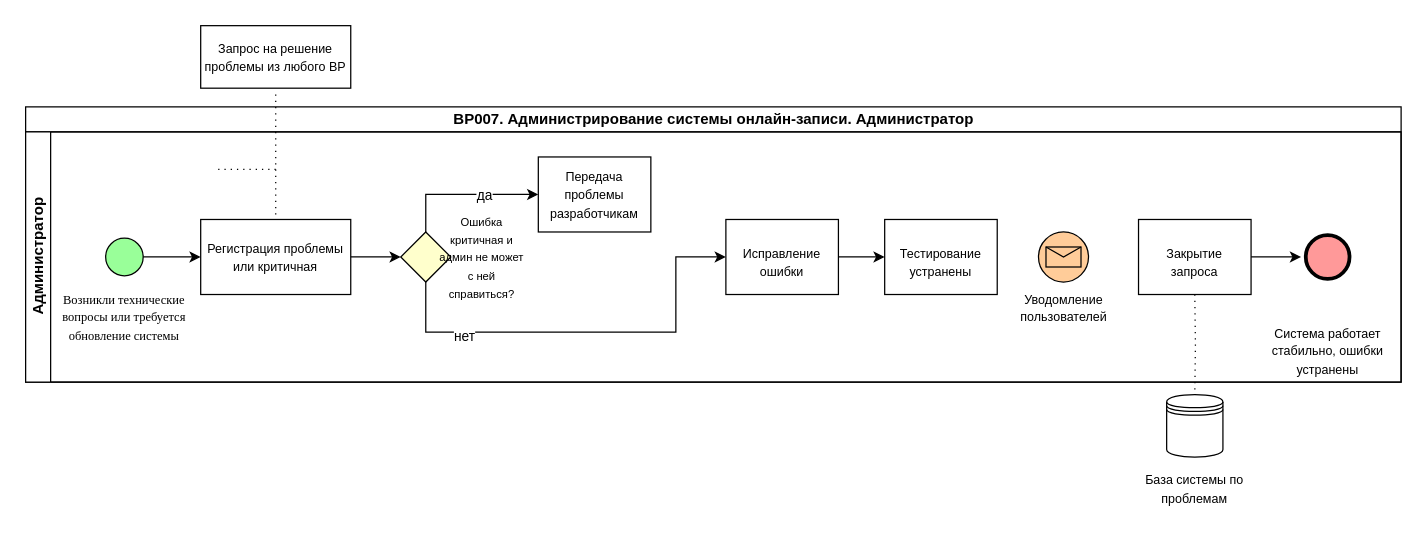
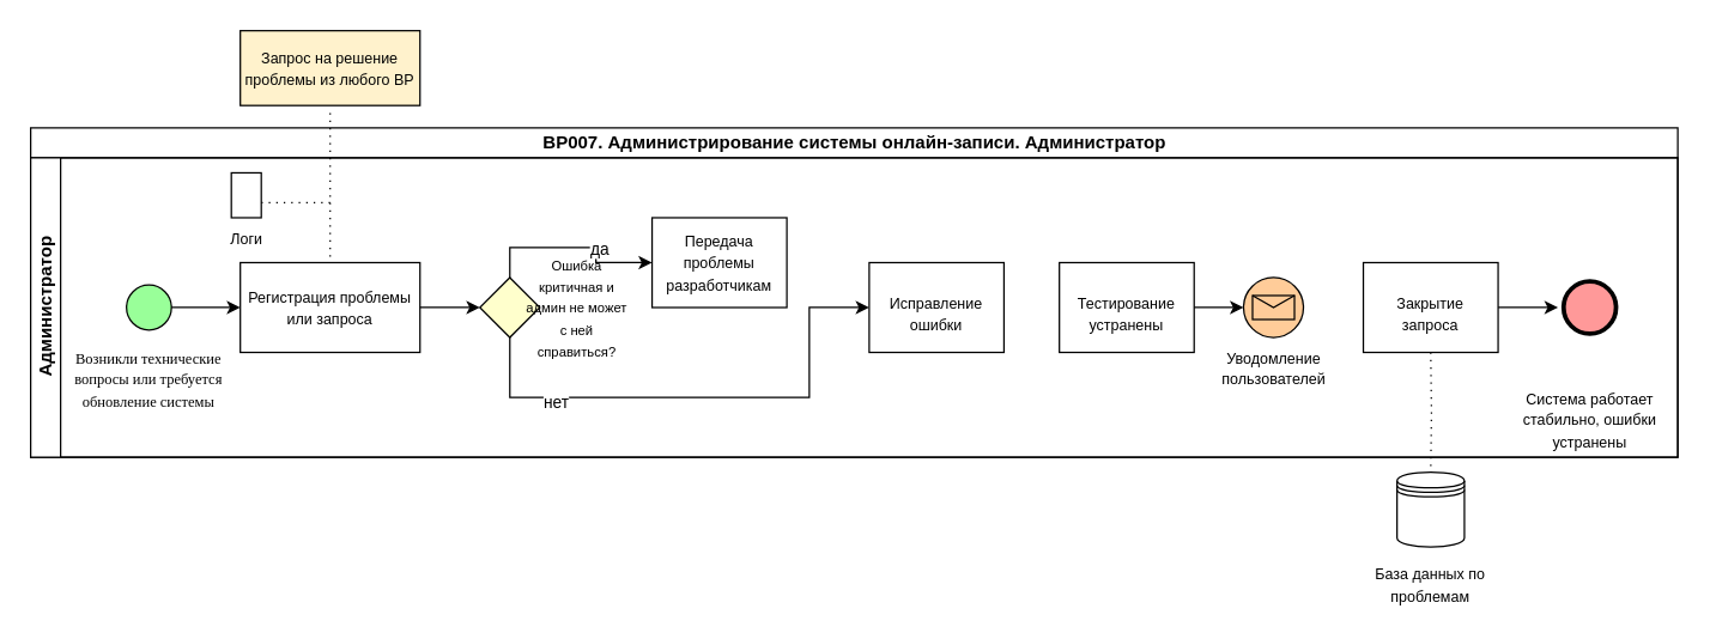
  <mxCell id="0" />
  <mxCell id="1" parent="0" />
  <mxCell id="2" value="BP007.&amp;nbsp;Администрирование системы онлайн-записи. Администратор" style="swimlane;childLayout=stackLayout;resizeParent=1;resizeParentMax=0;horizontal=1;startSize=20;horizontalStack=0;html=1;" vertex="1" parent="1"><mxGeometry x="20" y="85" width="1100" height="220" as="geometry"><mxRectangle x="150" y="40" width="60" height="30" as="alternateBounds" /></mxGeometry></mxCell>
  <mxCell id="3" value="Администратор" style="swimlane;startSize=20;horizontal=0;html=1;" vertex="1" parent="2"><mxGeometry y="20" width="1100" height="200" as="geometry" /></mxCell>
  <mxCell id="4" value="" style="ellipse;whiteSpace=wrap;html=1;aspect=fixed;fillColor=light-dark(#99FF99,var(--ge-dark-color, #121212));" vertex="1" parent="3"><mxGeometry x="64" y="85" width="30" height="30" as="geometry" /></mxCell>
  <mxCell id="5" value="" style="endArrow=classic;html=1;rounded=0;exitX=1;exitY=0.5;exitDx=0;exitDy=0;entryX=0;entryY=0.5;entryDx=0;entryDy=0;entryPerimeter=0;" edge="1" parent="3" source="4" target="7"><mxGeometry width="50" height="50" relative="1" as="geometry"><mxPoint x="324" y="270" as="sourcePoint" /><mxPoint x="134" y="100" as="targetPoint" /></mxGeometry></mxCell>
  <mxCell id="6" value="&lt;font size=&quot;1&quot; face=&quot;Times New Roman&quot;&gt;Возникли технические вопросы или требуется обновление системы&lt;/font&gt;" style="text;html=1;align=center;verticalAlign=middle;whiteSpace=wrap;rounded=0;" vertex="1" parent="3"><mxGeometry x="24" y="130" width="110" height="35" as="geometry" /></mxCell>
- <mxCell id="7" value="&lt;font style=&quot;font-size: 10px;&quot;&gt;Регистрация проблемы или критичная&lt;/font&gt;" style="points=[[0.25,0,0],[0.5,0,0],[0.75,0,0],[1,0.25,0],[1,0.5,0],[1,0.75,0],[0.75,1,0],[0.5,1,0],[0.25,1,0],[0,0.75,0],[0,0.5,0],[0,0.25,0]];shape=mxgraph.bpmn.task2;whiteSpace=wrap;rectStyle=rounded;size=10;html=1;container=1;expand=0;collapsible=0;taskMarker=user;" vertex="1" parent="3"><mxGeometry x="140" y="70" width="120" height="60" as="geometry" /></mxCell>
+ <mxCell id="7" value="&lt;font style=&quot;font-size: 10px;&quot;&gt;Регистрация проблемы или запроса&lt;/font&gt;" style="points=[[0.25,0,0],[0.5,0,0],[0.75,0,0],[1,0.25,0],[1,0.5,0],[1,0.75,0],[0.75,1,0],[0.5,1,0],[0.25,1,0],[0,0.75,0],[0,0.5,0],[0,0.25,0]];shape=mxgraph.bpmn.task2;whiteSpace=wrap;rectStyle=rounded;size=10;html=1;container=1;expand=0;collapsible=0;taskMarker=user;" vertex="1" parent="3"><mxGeometry x="140" y="70" width="120" height="60" as="geometry" /></mxCell>
  <mxCell id="8" style="edgeStyle=orthogonalEdgeStyle;rounded=0;orthogonalLoop=1;jettySize=auto;html=1;exitX=1;exitY=0.5;exitDx=0;exitDy=0;exitPerimeter=0;entryX=0;entryY=0.5;entryDx=0;entryDy=0;entryPerimeter=0;" edge="1" parent="3" source="7"><mxGeometry relative="1" as="geometry"><mxPoint x="300.0" y="100" as="targetPoint" /></mxGeometry></mxCell>
  <mxCell id="9" value="" style="points=[[0.25,0.25,0],[0.5,0,0],[0.75,0.25,0],[1,0.5,0],[0.75,0.75,0],[0.5,1,0],[0.25,0.75,0],[0,0.5,0]];shape=mxgraph.bpmn.gateway2;html=1;verticalLabelPosition=bottom;labelBackgroundColor=#ffffff;verticalAlign=top;align=center;perimeter=rhombusPerimeter;outlineConnect=0;outline=none;symbol=none;fillColor=light-dark(#FFFFCC,var(--ge-dark-color, #121212));" vertex="1" parent="3"><mxGeometry x="300" y="80" width="40" height="40" as="geometry" /></mxCell>
  <mxCell id="10" value="&lt;font style=&quot;font-size: 9px;&quot;&gt;Ошибка критичная и админ не может с ней справиться?&lt;/font&gt;" style="text;html=1;align=center;verticalAlign=middle;whiteSpace=wrap;rounded=0;" vertex="1" parent="3"><mxGeometry x="330" y="87.5" width="70" height="25" as="geometry" /></mxCell>
  <mxCell id="11" style="edgeStyle=orthogonalEdgeStyle;rounded=0;orthogonalLoop=1;jettySize=auto;html=1;exitX=0.5;exitY=0;exitDx=0;exitDy=0;exitPerimeter=0;entryX=0;entryY=0.5;entryDx=0;entryDy=0;entryPerimeter=0;" edge="1" parent="3" source="9" target="19"><mxGeometry relative="1" as="geometry"><mxPoint x="380" y="45" as="targetPoint" /></mxGeometry></mxCell>
  <mxCell id="12" value="да" style="edgeLabel;html=1;align=center;verticalAlign=middle;resizable=0;points=[];" vertex="1" connectable="0" parent="11"><mxGeometry x="-0.127" y="2" relative="1" as="geometry"><mxPoint x="24" y="2" as="offset" /></mxGeometry></mxCell>
  <mxCell id="13" style="edgeStyle=orthogonalEdgeStyle;rounded=0;orthogonalLoop=1;jettySize=auto;html=1;exitX=0.5;exitY=1;exitDx=0;exitDy=0;exitPerimeter=0;entryX=0;entryY=0.5;entryDx=0;entryDy=0;entryPerimeter=0;" edge="1" parent="3" source="9"><mxGeometry relative="1" as="geometry"><mxPoint x="560.0" y="100" as="targetPoint" /><Array as="points"><mxPoint x="320" y="160" /><mxPoint x="520" y="160" /><mxPoint x="520" y="100" /></Array></mxGeometry></mxCell>
  <mxCell id="14" value="нет" style="edgeLabel;html=1;align=center;verticalAlign=middle;resizable=0;points=[];" vertex="1" connectable="0" parent="13"><mxGeometry x="-0.516" y="1" relative="1" as="geometry"><mxPoint x="-12" y="4" as="offset" /></mxGeometry></mxCell>
  <mxCell id="15" value="" style="points=[[0.145,0.145,0],[0.5,0,0],[0.855,0.145,0],[1,0.5,0],[0.855,0.855,0],[0.5,1,0],[0.145,0.855,0],[0,0.5,0]];shape=mxgraph.bpmn.event;html=1;verticalLabelPosition=bottom;labelBackgroundColor=#ffffff;verticalAlign=top;align=center;perimeter=ellipsePerimeter;outlineConnect=0;aspect=fixed;outline=end;symbol=terminate2;fillColor=light-dark(#FF9999,var(--ge-dark-color, #121212));" vertex="1" parent="3"><mxGeometry x="1023.75" y="82.5" width="35" height="35" as="geometry" /></mxCell>
  <mxCell id="16" value="&lt;span style=&quot;font-size: 10px;&quot;&gt;Система работает стабильно, ошибки устранены&lt;/span&gt;" style="text;html=1;align=center;verticalAlign=middle;whiteSpace=wrap;rounded=0;" vertex="1" parent="3"><mxGeometry x="990" y="160" width="102.5" height="30" as="geometry" /></mxCell>
  <mxCell id="17" value="" style="edgeStyle=elbowEdgeStyle;fontSize=12;html=1;endFill=0;startFill=0;endSize=6;startSize=6;dashed=1;dashPattern=1 4;endArrow=none;startArrow=none;rounded=0;" edge="1" parent="3"><mxGeometry width="160" relative="1" as="geometry"><mxPoint x="154" y="30" as="sourcePoint" /><mxPoint x="204" y="30" as="targetPoint" /></mxGeometry></mxCell>
- <mxCell id="19" value="&lt;font style=&quot;font-size: 10px;&quot;&gt;Передача проблемы разработчикам&lt;/font&gt;" style="points=[[0.25,0,0],[0.5,0,0],[0.75,0,0],[1,0.25,0],[1,0.5,0],[1,0.75,0],[0.75,1,0],[0.5,1,0],[0.25,1,0],[0,0.75,0],[0,0.5,0],[0,0.25,0]];shape=mxgraph.bpmn.task2;whiteSpace=wrap;rectStyle=rounded;size=10;html=1;container=1;expand=0;collapsible=0;taskMarker=user;" vertex="1" parent="3"><mxGeometry x="410" y="20" width="90" height="60" as="geometry" /></mxCell>
+ <mxCell id="18" value="&lt;font style=&quot;font-size: 10px;&quot;&gt;Логи&lt;/font&gt;" style="shape=mxgraph.bpmn.data2;labelPosition=center;verticalLabelPosition=bottom;align=center;verticalAlign=top;size=5;html=1;" vertex="1" parent="3"><mxGeometry x="134" y="10" width="20" height="30" as="geometry" /></mxCell>
+ <mxCell id="19" value="&lt;font style=&quot;font-size: 10px;&quot;&gt;Передача проблемы разработчикам&lt;/font&gt;" style="points=[[0.25,0,0],[0.5,0,0],[0.75,0,0],[1,0.25,0],[1,0.5,0],[1,0.75,0],[0.75,1,0],[0.5,1,0],[0.25,1,0],[0,0.75,0],[0,0.5,0],[0,0.25,0]];shape=mxgraph.bpmn.task2;whiteSpace=wrap;rectStyle=rounded;size=10;html=1;container=1;expand=0;collapsible=0;taskMarker=user;" vertex="1" parent="3"><mxGeometry x="415" y="40" width="90" height="60" as="geometry" /></mxCell>
  <mxCell id="20" value="&lt;font style=&quot;font-size: 10px;&quot;&gt;Исправление ошибки&lt;/font&gt;" style="points=[[0.25,0,0],[0.5,0,0],[0.75,0,0],[1,0.25,0],[1,0.5,0],[1,0.75,0],[0.75,1,0],[0.5,1,0],[0.25,1,0],[0,0.75,0],[0,0.5,0],[0,0.25,0]];shape=mxgraph.bpmn.task2;whiteSpace=wrap;rectStyle=rounded;size=10;html=1;container=1;expand=0;collapsible=0;taskMarker=user;spacingBottom=-7;" vertex="1" parent="3"><mxGeometry x="560" y="70" width="90" height="60" as="geometry" /></mxCell>
  <mxCell id="21" value="&lt;font style=&quot;font-size: 10px;&quot;&gt;Тестирование устранены&lt;/font&gt;" style="points=[[0.25,0,0],[0.5,0,0],[0.75,0,0],[1,0.25,0],[1,0.5,0],[1,0.75,0],[0.75,1,0],[0.5,1,0],[0.25,1,0],[0,0.75,0],[0,0.5,0],[0,0.25,0]];shape=mxgraph.bpmn.task2;whiteSpace=wrap;rectStyle=rounded;size=10;html=1;container=1;expand=0;collapsible=0;taskMarker=user;spacingBottom=-7;" vertex="1" parent="3"><mxGeometry x="687" y="70" width="90" height="60" as="geometry" /></mxCell>
- <mxCell id="22" style="edgeStyle=orthogonalEdgeStyle;rounded=0;orthogonalLoop=1;jettySize=auto;html=1;exitX=1;exitY=0.5;exitDx=0;exitDy=0;exitPerimeter=0;entryX=0;entryY=0.5;entryDx=0;entryDy=0;entryPerimeter=0;" edge="1" parent="3" source="20" target="21"><mxGeometry relative="1" as="geometry" /></mxCell>
  <mxCell id="23" value="&lt;font style=&quot;font-size: 10px;&quot;&gt;Уводомление&lt;/font&gt;&lt;div&gt;&lt;font style=&quot;font-size: 10px;&quot;&gt;пользователей&lt;/font&gt;&lt;/div&gt;" style="points=[[0.145,0.145,0],[0.5,0,0],[0.855,0.145,0],[1,0.5,0],[0.855,0.855,0],[0.5,1,0],[0.145,0.855,0],[0,0.5,0]];shape=mxgraph.bpmn.event;html=1;verticalLabelPosition=bottom;labelBackgroundColor=#ffffff;verticalAlign=top;align=center;perimeter=ellipsePerimeter;outlineConnect=0;aspect=fixed;outline=standard;symbol=message;fillColor=light-dark(#FFCC99,var(--ge-dark-color, #121212));" vertex="1" parent="3"><mxGeometry x="810" y="80" width="40" height="40" as="geometry" /></mxCell>
+ <mxCell id="24" style="edgeStyle=orthogonalEdgeStyle;rounded=0;orthogonalLoop=1;jettySize=auto;html=1;exitX=1;exitY=0.5;exitDx=0;exitDy=0;exitPerimeter=0;entryX=0;entryY=0.5;entryDx=0;entryDy=0;entryPerimeter=0;" edge="1" parent="3" source="21" target="23"><mxGeometry relative="1" as="geometry" /></mxCell>
  <mxCell id="25" style="edgeStyle=orthogonalEdgeStyle;rounded=0;orthogonalLoop=1;jettySize=auto;html=1;exitX=1;exitY=0.5;exitDx=0;exitDy=0;exitPerimeter=0;" edge="1" parent="3" source="26"><mxGeometry relative="1" as="geometry"><mxPoint x="1020" y="100" as="targetPoint" /></mxGeometry></mxCell>
  <mxCell id="26" value="&lt;font style=&quot;font-size: 10px;&quot;&gt;Закрытие&lt;/font&gt;&lt;div&gt;&lt;font style=&quot;font-size: 10px;&quot;&gt;запроса&lt;/font&gt;&lt;/div&gt;" style="points=[[0.25,0,0],[0.5,0,0],[0.75,0,0],[1,0.25,0],[1,0.5,0],[1,0.75,0],[0.75,1,0],[0.5,1,0],[0.25,1,0],[0,0.75,0],[0,0.5,0],[0,0.25,0]];shape=mxgraph.bpmn.task2;whiteSpace=wrap;rectStyle=rounded;size=10;html=1;container=1;expand=0;collapsible=0;taskMarker=user;spacingBottom=-7;" vertex="1" parent="3"><mxGeometry x="890" y="70" width="90" height="60" as="geometry" /></mxCell>
- <mxCell id="27" value="&lt;span style=&quot;font-size: 10px;&quot;&gt;База системы по проблемам&lt;/span&gt;" style="text;html=1;align=center;verticalAlign=middle;whiteSpace=wrap;rounded=0;" vertex="1" parent="1"><mxGeometry x="910" y="375" width="90" height="30" as="geometry" /></mxCell>
+ <mxCell id="27" value="&lt;span style=&quot;font-size: 10px;&quot;&gt;База данных по проблемам&lt;/span&gt;" style="text;html=1;align=center;verticalAlign=middle;whiteSpace=wrap;rounded=0;" vertex="1" parent="1"><mxGeometry x="910" y="375" width="90" height="30" as="geometry" /></mxCell>
  <mxCell id="28" value="" style="shape=datastore;html=1;labelPosition=center;verticalLabelPosition=bottom;align=center;verticalAlign=top;" vertex="1" parent="1"><mxGeometry x="932.5" y="315" width="45" height="50" as="geometry" /></mxCell>
  <mxCell id="29" value="" style="edgeStyle=elbowEdgeStyle;fontSize=12;html=1;endFill=0;startFill=0;endSize=6;startSize=6;dashed=1;dashPattern=1 4;endArrow=none;startArrow=none;rounded=0;exitX=0.5;exitY=1;exitDx=0;exitDy=0;entryX=0.5;entryY=0;entryDx=0;entryDy=0;entryPerimeter=0;" edge="1" parent="1" target="7"><mxGeometry width="160" relative="1" as="geometry"><mxPoint x="220" y="75" as="sourcePoint" /><mxPoint x="580" y="245" as="targetPoint" /></mxGeometry></mxCell>
  <mxCell id="30" style="edgeStyle=orthogonalEdgeStyle;rounded=0;orthogonalLoop=1;jettySize=auto;html=1;exitX=0.5;exitY=1;exitDx=0;exitDy=0;exitPerimeter=0;entryX=0.5;entryY=0;entryDx=0;entryDy=0;endArrow=none;startFill=0;dashed=1;dashPattern=1 4;" edge="1" parent="1" target="28"><mxGeometry relative="1" as="geometry"><mxPoint x="955" y="235" as="sourcePoint" /></mxGeometry></mxCell>
- <mxCell id="31" value="&lt;font style=&quot;font-size: 10px;&quot;&gt;Запрос на решение проблемы из любого BP&lt;/font&gt;" style="html=1;whiteSpace=wrap;" vertex="1" parent="1"><mxGeometry x="160" y="20" width="120" height="50" as="geometry" /></mxCell>
+ <mxCell id="31" value="&lt;font style=&quot;font-size: 10px;&quot;&gt;Запрос на решение проблемы из любого BP&lt;/font&gt;" style="html=1;whiteSpace=wrap;fillColor=#fff2cc;" vertex="1" parent="1"><mxGeometry x="160" y="20" width="120" height="50" as="geometry" /></mxCell>
